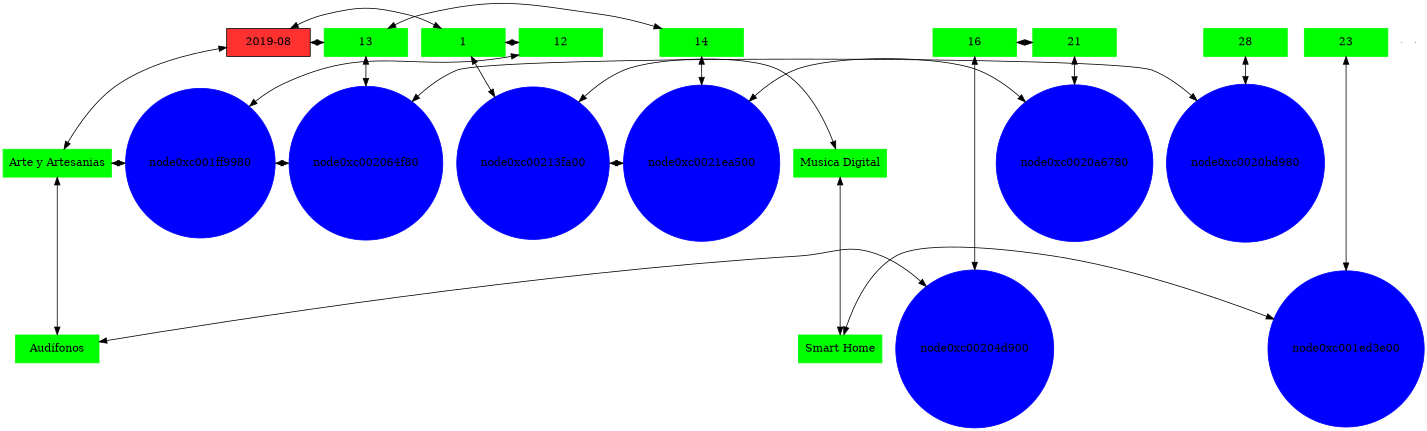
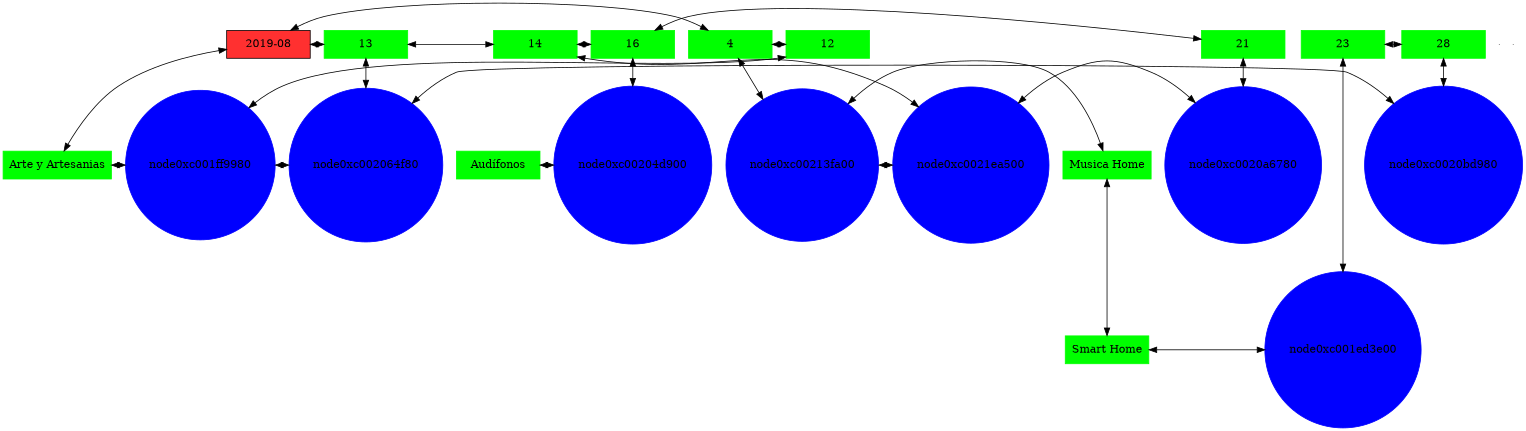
  digraph {
    fontname="DejaVu Serif"
    node [fontname="DejaVu Serif" group=1 shape=box style=filled color=green]
    edge [dir=both fontname="DejaVu Serif"]
    n1 [fillcolor=firebrick1 label="2019-08" width=1.5 color=""]
-   n2 [label=1 width=1.5]
+   n2 [label=4 width=1.5]
    n3 [group=12 label=12 width=1.5]
    n4 [group=13 label=13 width=1.5]
    n5 [group=14 label=14 width=1.5]
    n6 [group=16 label=16 width=1.5]
    n7 [group=21 label=21 width=1.5]
    n8 [group=23 label=23 width=1.5]
    n9 [group=28 label=28 width=1.5]
    n10 [label="Arte y Artesanias" width=1.5]
    node0xc001ff9980 [color=blue group=12 shape=circle width=0.5]
    node0xc002064f80 [color=blue group=13 shape=circle width=0.5]
    node0xc0020bd980 [color=blue group=28 shape=circle width=0.5]
    n14 [label="Audífonos" width=1.5]
    node0xc00204d900 [color=blue group=16 shape=circle width=0.5]
-   n16 [label="Musica Digital" width=1.5]
+   n16 [label="Musica Home" width=1.5]
    node0xc00213fa00 [color=blue shape=circle width=0.5]
    node0xc0021ea500 [color=blue group=14 shape=circle width=0.5]
    node0xc0020a6780 [color=blue group=21 shape=circle width=0.5]
    n20 [label="Smart Home" width=1.5]
    node0xc001ed3e00 [color=blue group=23 shape=circle width=0.5]
    e0 [shape=point width=0 group="" style="" color=""]
    e1 [shape=point width=0 group="" style="" color=""]
    subgraph sub_1 {
      rank=same
      n1
      n2
    }
    subgraph sub_2 {
      rank=same
      n3
      n4
    }
    subgraph sub_3 {
      rank=same
      n2
      n3
    }
    subgraph sub_4 {
      rank=same
      n4
      n5
    }
    subgraph sub_5 {
      rank=same
      n5
      n6
    }
    subgraph sub_6 {
      rank=same
      n6
      n7
    }
    subgraph sub_7 {
      rank=same
      n7
      n8
    }
    subgraph sub_8 {
      rank=same
      n8
      n9
    }
    subgraph sub_9 {
      rank=same
      n10
      node0xc001ff9980
    }
    subgraph sub_10 {
      rank=same
      node0xc001ff9980
      node0xc002064f80
    }
    subgraph sub_11 {
      rank=same
      node0xc002064f80
      node0xc0020bd980
    }
    subgraph sub_12 {
      rank=same
      n14
      node0xc00204d900
    }
    subgraph sub_13 {
      rank=same
      n16
      node0xc00213fa00
    }
    subgraph sub_14 {
      rank=same
      node0xc00213fa00
      node0xc0021ea500
    }
    subgraph sub_15 {
      rank=same
      node0xc0021ea500
      node0xc0020a6780
    }
    subgraph sub_16 {
      rank=same
      n20
      node0xc001ed3e00
    }
    n1 -> n2
    n1 -> n4
    n1 -> n10
    n2 -> n3
    n2 -> node0xc00213fa00
    n3 -> node0xc001ff9980
    n4 -> n5
    n4 -> node0xc002064f80
+   n5 -> n6
    n5 -> node0xc0021ea500
    n6 -> n7
    n6 -> node0xc00204d900
    n7 -> node0xc0020a6780
+   n8 -> n9
    n8 -> node0xc001ed3e00
    n9 -> node0xc0020bd980
    n10 -> node0xc001ff9980
-   n10 -> n14
    node0xc001ff9980 -> node0xc002064f80
    node0xc002064f80 -> node0xc0020bd980
    n14 -> node0xc00204d900
    n16 -> node0xc00213fa00
    n16 -> n20
    node0xc00213fa00 -> node0xc0021ea500
    node0xc0021ea500 -> node0xc0020a6780
    n20 -> node0xc001ed3e00
  }
